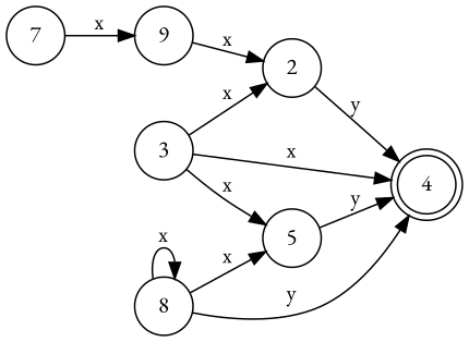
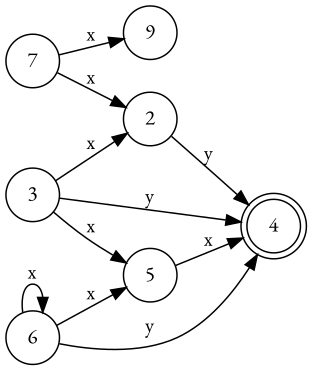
  digraph {
    fontname="EB Garamond"
    rankdir=LR
    node [fontname="EB Garamond" shape=circle]
    edge [fontname="EB Garamond"]
    4 [shape=doublecircle]
    n2 [label=7]
    n3 [label=9]
    2
    3
    5
-   6 [label=8]
+   6
    n2 -> n3 [label=x]
-   n3 -> 2 [label=x]
+   n2 -> 2 [label=x]
    2 -> 4 [label=y]
-   3 -> 4 [label=x]
+   3 -> 4 [label=y]
    3 -> 2 [label=x]
    3 -> 5 [label=x]
-   5 -> 4 [label=y]
+   5 -> 4 [label=x]
    6 -> 4 [label=y]
    6 -> 5 [label=x]
    6 -> 6 [label=x]
  }
